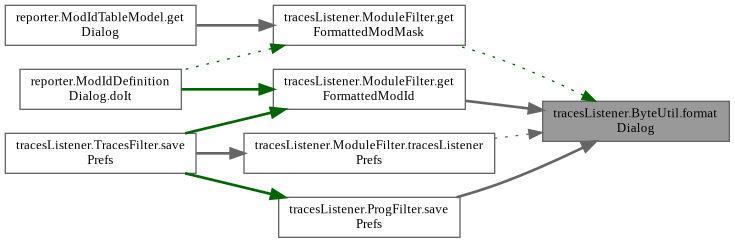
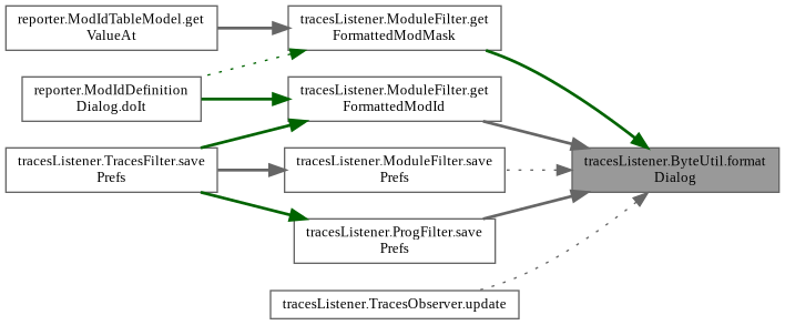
  digraph {
    fontname="Liberation Serif"
    rankdir=RL
    node [color=grey40 fillcolor=white fontname="Liberation Serif" fontsize=10 shape=box style=filled]
    edge [color=gray40 dir=back fontname="Liberation Serif" fontsize=10 labelfontname=Helvetica labelfontsize=10 style=bold]
    n1 [color=gray40 fillcolor=grey60 fontcolor=black height=0.2 label="tracesListener.ByteUtil.format\lDialog" width=0.4]
    n2 [height=0.2 label="tracesListener.ModuleFilter.get\lFormattedModId" width=0.4]
    n3 [height=0.2 label="tracesListener.ModuleFilter.get\lFormattedModMask" width=0.4]
-   n4 [height=0.2 label="tracesListener.ModuleFilter.tracesListener\lPrefs" width=0.4]
+   n4 [height=0.2 label="tracesListener.ModuleFilter.save\lPrefs" width=0.4]
    n5 [height=0.2 label="tracesListener.ProgFilter.save\lPrefs" width=0.4]
+   n6 [height=0.2 label="tracesListener.TracesObserver.update" width=0.4]
    n7 [height=0.2 label="reporter.ModIdDefinition\lDialog.doIt" width=0.4]
    n8 [height=0.2 label="tracesListener.TracesFilter.save\lPrefs" width=0.4]
-   n9 [height=0.2 label="reporter.ModIdTableModel.get\lDialog" width=0.4]
+   n9 [height=0.2 label="reporter.ModIdTableModel.get\lValueAt" width=0.4]
    n1 -> n2
-   n1 -> n3 [color=darkgreen style=dotted]
+   n1 -> n3 [color=darkgreen]
    n1 -> n4 [style=dotted]
    n1 -> n5
+   n1 -> n6 [style=dotted]
    n2 -> n7 [color=darkgreen]
    n2 -> n8 [color=darkgreen]
    n3 -> n7 [color=darkgreen style=dotted]
    n3 -> n9
    n4 -> n8
    n5 -> n8 [color=darkgreen]
  }
